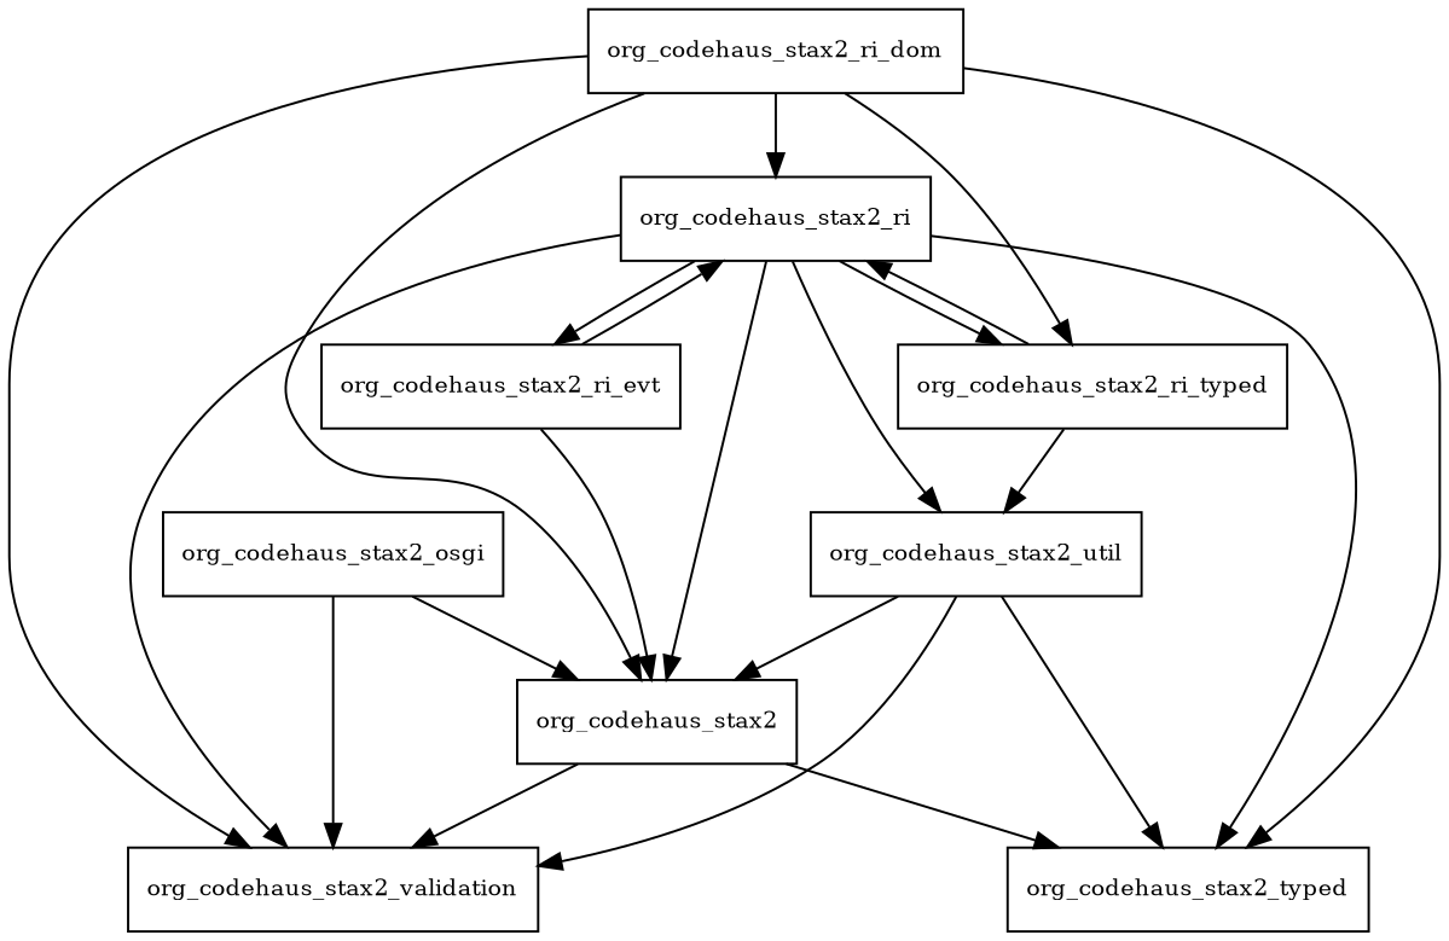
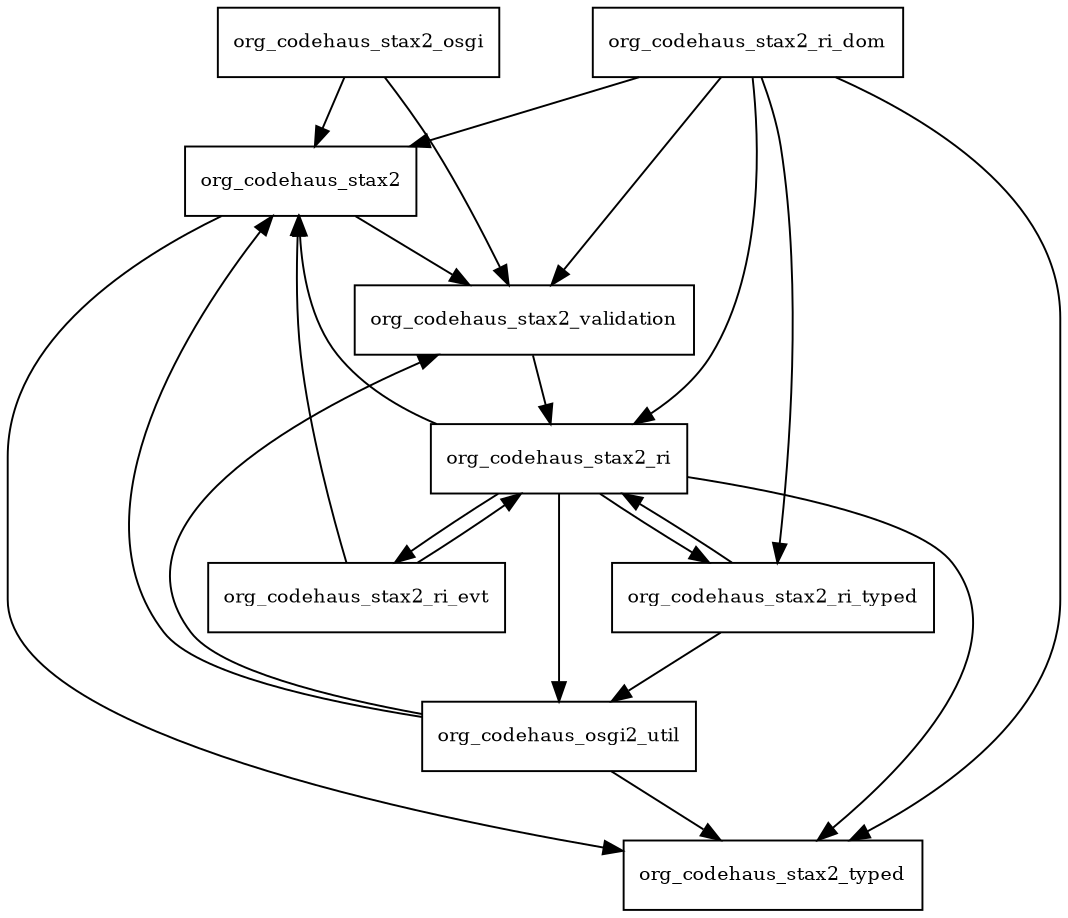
  digraph {
    node [fontsize=10.0 shape=box]
    org_codehaus_stax2
    org_codehaus_stax2_typed
    org_codehaus_stax2_validation
    org_codehaus_stax2_osgi
    org_codehaus_stax2_ri
    org_codehaus_stax2_ri_evt
    org_codehaus_stax2_ri_typed
-   org_codehaus_stax2_util
+   org_codehaus_stax2_util [label=org_codehaus_osgi2_util]
    org_codehaus_stax2_ri_dom
    org_codehaus_stax2 -> org_codehaus_stax2_typed
    org_codehaus_stax2 -> org_codehaus_stax2_validation
    org_codehaus_stax2_osgi -> org_codehaus_stax2
    org_codehaus_stax2_osgi -> org_codehaus_stax2_validation
    org_codehaus_stax2_ri -> org_codehaus_stax2
    org_codehaus_stax2_ri -> org_codehaus_stax2_typed
-   org_codehaus_stax2_ri -> org_codehaus_stax2_validation
+   org_codehaus_stax2_validation -> org_codehaus_stax2_ri
    org_codehaus_stax2_ri -> org_codehaus_stax2_ri_evt
    org_codehaus_stax2_ri -> org_codehaus_stax2_ri_typed
    org_codehaus_stax2_ri -> org_codehaus_stax2_util
    org_codehaus_stax2_ri_evt -> org_codehaus_stax2
    org_codehaus_stax2_ri_evt -> org_codehaus_stax2_ri
    org_codehaus_stax2_ri_typed -> org_codehaus_stax2_ri
    org_codehaus_stax2_ri_typed -> org_codehaus_stax2_util
    org_codehaus_stax2_util -> org_codehaus_stax2
    org_codehaus_stax2_util -> org_codehaus_stax2_typed
    org_codehaus_stax2_util -> org_codehaus_stax2_validation
    org_codehaus_stax2_ri_dom -> org_codehaus_stax2
    org_codehaus_stax2_ri_dom -> org_codehaus_stax2_typed
    org_codehaus_stax2_ri_dom -> org_codehaus_stax2_validation
    org_codehaus_stax2_ri_dom -> org_codehaus_stax2_ri
    org_codehaus_stax2_ri_dom -> org_codehaus_stax2_ri_typed
  }
